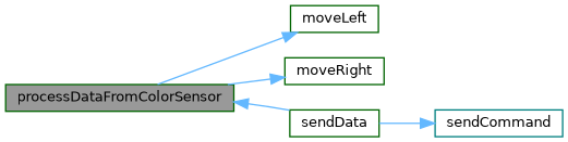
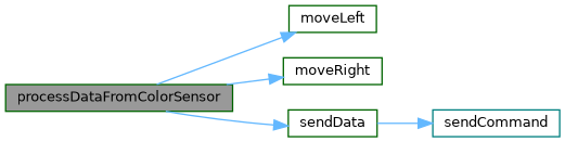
  digraph {
    rankdir=LR
    node [color=darkgreen fillcolor=white fontname=Helvetica fontsize=10 shape=box style=filled]
    edge [color=steelblue1 fontname=Helvetica fontsize=10 labelfontname=Helvetica labelfontsize=10 style=solid]
    n1 [fillcolor=grey60 fontcolor=black height=0.2 label=processDataFromColorSensor width=0.4]
    n2 [height=0.2 label=moveLeft width=0.4]
    n3 [height=0.2 label=moveRight width=0.4]
    n4 [height=0.2 label=sendData width=0.4]
    n5 [color=teal height=0.2 label=sendCommand width=0.4]
    n1 -> n2
    n1 -> n3
-   n4 -> n1
+   n1 -> n4
    n4 -> n5
  }
